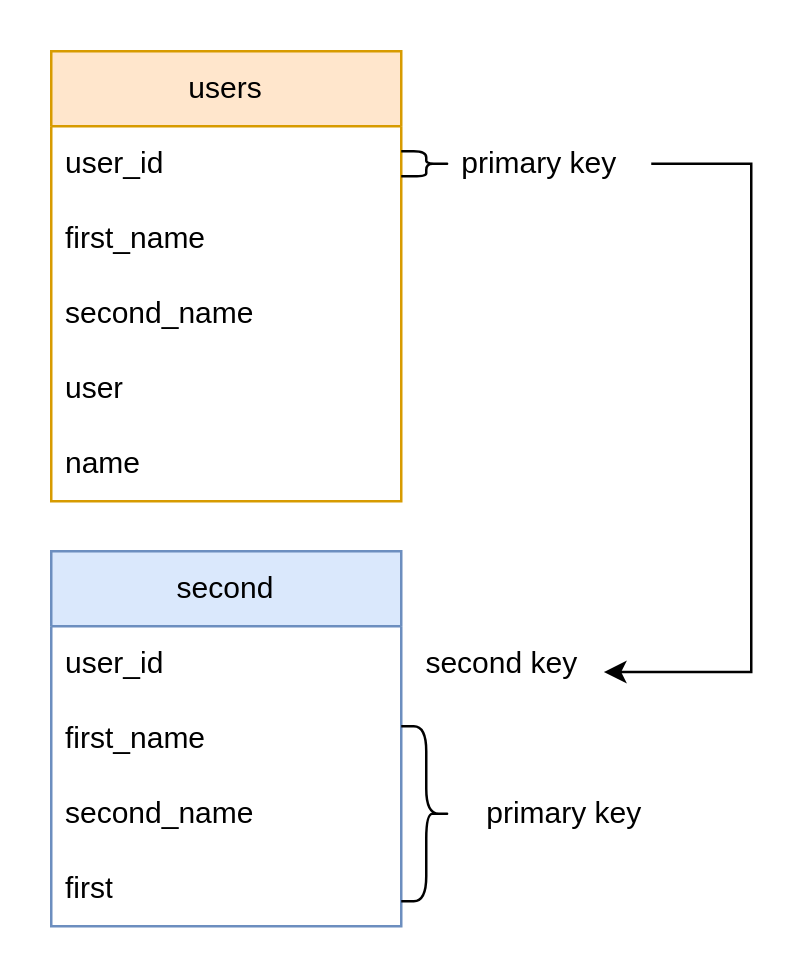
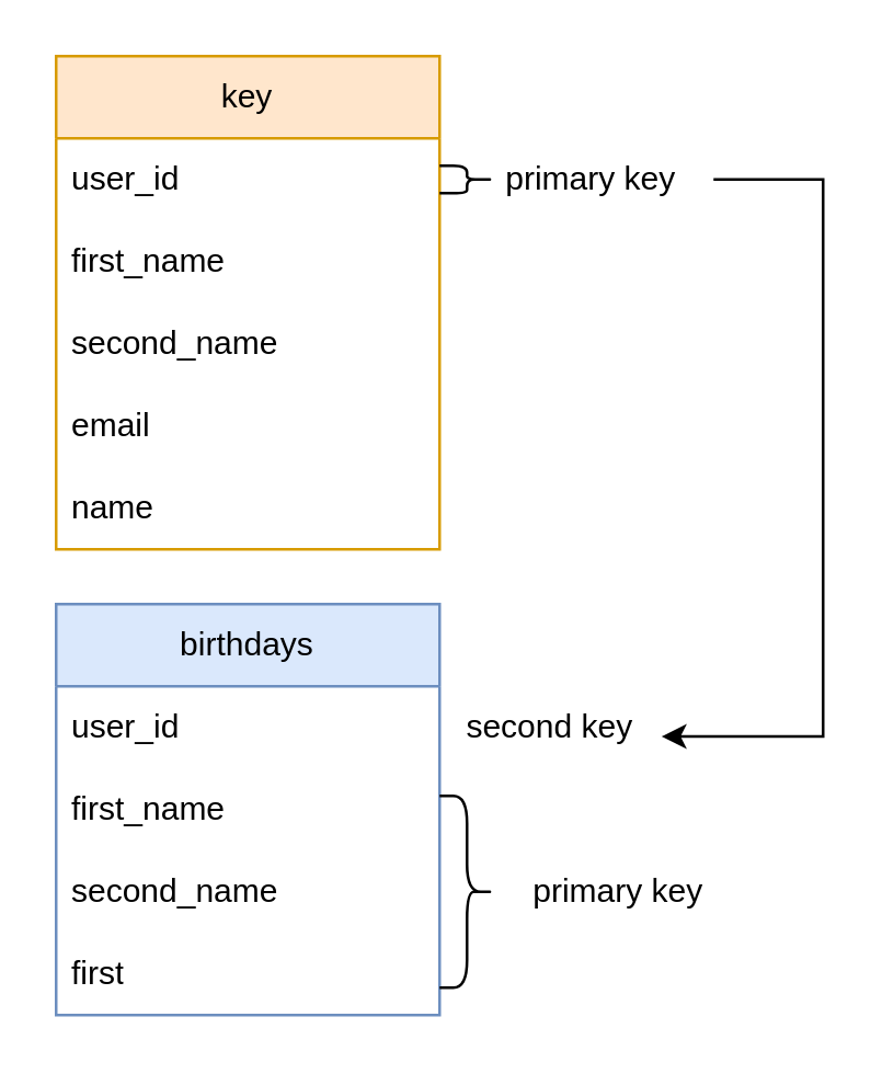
  <mxCell id="0" />
  <mxCell id="1" parent="0" />
- <mxCell id="2" value="users" style="swimlane;fontStyle=0;childLayout=stackLayout;horizontal=1;startSize=30;horizontalStack=0;resizeParent=1;resizeParentMax=0;resizeLast=0;collapsible=1;marginBottom=0;whiteSpace=wrap;html=1;fillColor=#ffe6cc;strokeColor=#d79b00;" vertex="1" parent="1"><mxGeometry x="20" y="20" width="140" height="180" as="geometry" /></mxCell>
+ <mxCell id="2" value="key" style="swimlane;fontStyle=0;childLayout=stackLayout;horizontal=1;startSize=30;horizontalStack=0;resizeParent=1;resizeParentMax=0;resizeLast=0;collapsible=1;marginBottom=0;whiteSpace=wrap;html=1;fillColor=#ffe6cc;strokeColor=#d79b00;" vertex="1" parent="1"><mxGeometry x="20" y="20" width="140" height="180" as="geometry" /></mxCell>
  <mxCell id="3" value="user_id" style="text;strokeColor=none;fillColor=none;align=left;verticalAlign=middle;spacingLeft=4;spacingRight=4;overflow=hidden;points=[[0,0.5],[1,0.5]];portConstraint=eastwest;rotatable=0;whiteSpace=wrap;html=1;" vertex="1" parent="2"><mxGeometry y="30" width="140" height="30" as="geometry" /></mxCell>
  <mxCell id="4" value="first_name" style="text;strokeColor=none;fillColor=none;align=left;verticalAlign=middle;spacingLeft=4;spacingRight=4;overflow=hidden;points=[[0,0.5],[1,0.5]];portConstraint=eastwest;rotatable=0;whiteSpace=wrap;html=1;" vertex="1" parent="2"><mxGeometry y="60" width="140" height="30" as="geometry" /></mxCell>
  <mxCell id="5" value="second_name" style="text;strokeColor=none;fillColor=none;align=left;verticalAlign=middle;spacingLeft=4;spacingRight=4;overflow=hidden;points=[[0,0.5],[1,0.5]];portConstraint=eastwest;rotatable=0;whiteSpace=wrap;html=1;" vertex="1" parent="2"><mxGeometry y="90" width="140" height="30" as="geometry" /></mxCell>
- <mxCell id="6" value="user" style="text;strokeColor=none;fillColor=none;align=left;verticalAlign=middle;spacingLeft=4;spacingRight=4;overflow=hidden;points=[[0,0.5],[1,0.5]];portConstraint=eastwest;rotatable=0;whiteSpace=wrap;html=1;" vertex="1" parent="2"><mxGeometry y="120" width="140" height="30" as="geometry" /></mxCell>
+ <mxCell id="6" value="email" style="text;strokeColor=none;fillColor=none;align=left;verticalAlign=middle;spacingLeft=4;spacingRight=4;overflow=hidden;points=[[0,0.5],[1,0.5]];portConstraint=eastwest;rotatable=0;whiteSpace=wrap;html=1;" vertex="1" parent="2"><mxGeometry y="120" width="140" height="30" as="geometry" /></mxCell>
  <mxCell id="7" value="name" style="text;strokeColor=none;fillColor=none;align=left;verticalAlign=middle;spacingLeft=4;spacingRight=4;overflow=hidden;points=[[0,0.5],[1,0.5]];portConstraint=eastwest;rotatable=0;whiteSpace=wrap;html=1;" vertex="1" parent="2"><mxGeometry y="150" width="140" height="30" as="geometry" /></mxCell>
  <mxCell id="8" value="" style="shape=curlyBracket;whiteSpace=wrap;html=1;rounded=1;flipH=1;labelPosition=right;verticalLabelPosition=middle;align=left;verticalAlign=middle;size=0.5;" vertex="1" parent="1"><mxGeometry x="160" y="60" width="20" height="10" as="geometry" /></mxCell>
  <mxCell id="9" value="primary key" style="text;html=1;align=center;verticalAlign=middle;resizable=0;points=[];autosize=1;strokeColor=none;fillColor=none;" vertex="1" parent="1"><mxGeometry x="170" y="50" width="90" height="30" as="geometry" /></mxCell>
- <mxCell id="10" value="second" style="swimlane;fontStyle=0;childLayout=stackLayout;horizontal=1;startSize=30;horizontalStack=0;resizeParent=1;resizeParentMax=0;resizeLast=0;collapsible=1;marginBottom=0;whiteSpace=wrap;html=1;fillStyle=auto;fillColor=#dae8fc;strokeColor=#6c8ebf;" vertex="1" parent="1"><mxGeometry x="20" y="220" width="140" height="150" as="geometry"><mxRectangle x="20" y="340" width="90" height="30" as="alternateBounds" /></mxGeometry></mxCell>
+ <mxCell id="10" value="birthdays" style="swimlane;fontStyle=0;childLayout=stackLayout;horizontal=1;startSize=30;horizontalStack=0;resizeParent=1;resizeParentMax=0;resizeLast=0;collapsible=1;marginBottom=0;whiteSpace=wrap;html=1;fillStyle=auto;fillColor=#dae8fc;strokeColor=#6c8ebf;" vertex="1" parent="1"><mxGeometry x="20" y="220" width="140" height="150" as="geometry"><mxRectangle x="20" y="340" width="90" height="30" as="alternateBounds" /></mxGeometry></mxCell>
  <mxCell id="11" value="user_id" style="text;strokeColor=none;fillColor=none;align=left;verticalAlign=middle;spacingLeft=4;spacingRight=4;overflow=hidden;points=[[0,0.5],[1,0.5]];portConstraint=eastwest;rotatable=0;whiteSpace=wrap;html=1;" vertex="1" parent="10"><mxGeometry y="30" width="140" height="30" as="geometry" /></mxCell>
  <mxCell id="12" value="first_name" style="text;strokeColor=none;fillColor=none;align=left;verticalAlign=middle;spacingLeft=4;spacingRight=4;overflow=hidden;points=[[0,0.5],[1,0.5]];portConstraint=eastwest;rotatable=0;whiteSpace=wrap;html=1;" vertex="1" parent="10"><mxGeometry y="60" width="140" height="30" as="geometry" /></mxCell>
  <mxCell id="13" value="second_name" style="text;strokeColor=none;fillColor=none;align=left;verticalAlign=middle;spacingLeft=4;spacingRight=4;overflow=hidden;points=[[0,0.5],[1,0.5]];portConstraint=eastwest;rotatable=0;whiteSpace=wrap;html=1;" vertex="1" parent="10"><mxGeometry y="90" width="140" height="30" as="geometry" /></mxCell>
  <mxCell id="14" value="first" style="text;strokeColor=none;fillColor=none;align=left;verticalAlign=middle;spacingLeft=4;spacingRight=4;overflow=hidden;points=[[0,0.5],[1,0.5]];portConstraint=eastwest;rotatable=0;whiteSpace=wrap;html=1;" vertex="1" parent="10"><mxGeometry y="120" width="140" height="30" as="geometry" /></mxCell>
  <mxCell id="15" value="primary key" style="text;html=1;align=center;verticalAlign=middle;resizable=0;points=[];autosize=1;strokeColor=none;fillColor=none;" vertex="1" parent="1"><mxGeometry x="180" y="310" width="90" height="30" as="geometry" /></mxCell>
  <mxCell id="16" value="" style="shape=curlyBracket;whiteSpace=wrap;html=1;rounded=1;flipH=1;labelPosition=right;verticalLabelPosition=middle;align=left;verticalAlign=middle;size=0.5;" vertex="1" parent="1"><mxGeometry x="160" y="290" width="20" height="70" as="geometry" /></mxCell>
  <mxCell id="17" value="second key" style="text;html=1;align=center;verticalAlign=middle;resizable=0;points=[];autosize=1;strokeColor=none;fillColor=none;" vertex="1" parent="1"><mxGeometry x="160" y="250" width="80" height="30" as="geometry" /></mxCell>
  <mxCell id="18" style="edgeStyle=orthogonalEdgeStyle;rounded=0;orthogonalLoop=1;jettySize=auto;html=1;entryX=1.013;entryY=0.61;entryDx=0;entryDy=0;entryPerimeter=0;" edge="1" parent="1" source="9" target="17"><mxGeometry relative="1" as="geometry"><Array as="points"><mxPoint x="300" y="65" /><mxPoint x="300" y="268" /></Array></mxGeometry></mxCell>
